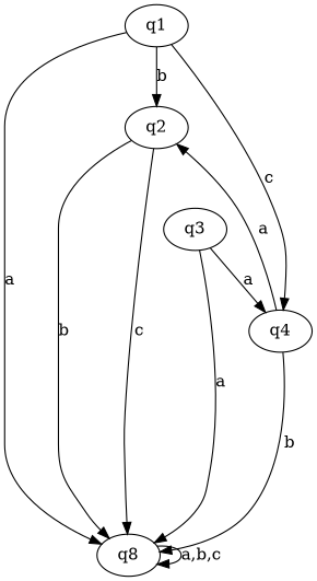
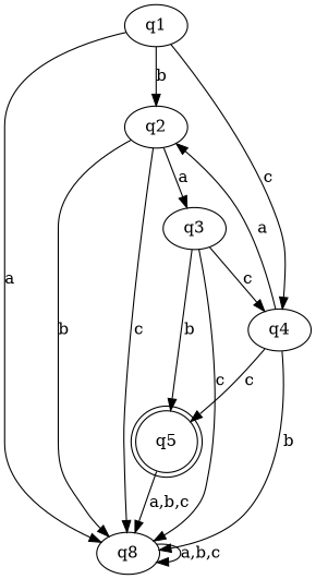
  digraph {
+   q5 [shape=doublecircle]
    n2 [label=q8]
    q1
    q2
    q4
    q3
+   q5 -> n2 [label="a,b,c"]
    n2 -> n2 [label="a,b,c"]
    q1 -> n2 [label=a]
    q1 -> q2 [label=b]
    q1 -> q4 [label=c]
    q2 -> n2 [label=b]
    q2 -> n2 [label=c]
+   q2 -> q3 [label=a]
+   q4 -> q5 [label=c]
    q4 -> n2 [label=b]
    q4 -> q2 [label=a]
-   q3 -> n2 [label=a]
-   q3 -> q4 [label=a]
+   q3 -> q5 [label=b]
+   q3 -> n2 [label=c]
+   q3 -> q4 [label=c]
  }
